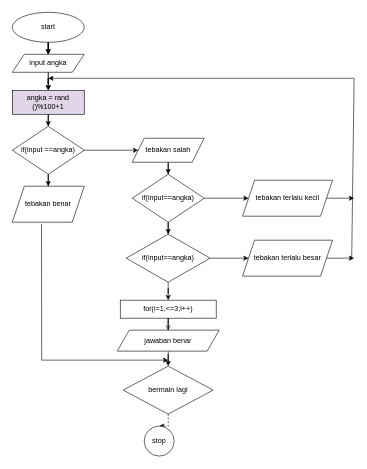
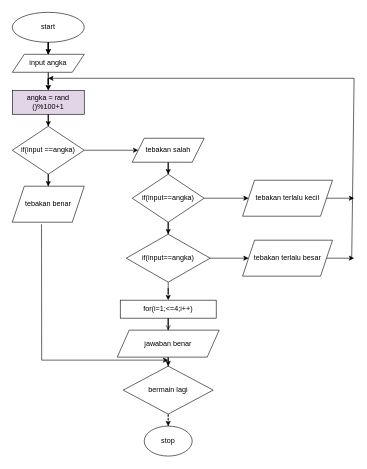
  <mxCell id="0" />
  <mxCell id="1" parent="0" />
  <mxCell id="2" value="" style="edgeStyle=orthogonalEdgeStyle;rounded=0;orthogonalLoop=1;jettySize=auto;html=1;" parent="1" source="4" target="34" edge="1"><mxGeometry relative="1" as="geometry" /></mxCell>
  <mxCell id="3" value="" style="edgeStyle=orthogonalEdgeStyle;rounded=0;orthogonalLoop=1;jettySize=auto;html=1;" parent="1" source="34" target="7" edge="1"><mxGeometry relative="1" as="geometry" /></mxCell>
  <mxCell id="4" value="start" style="ellipse;whiteSpace=wrap;html=1;" parent="1" vertex="1"><mxGeometry x="20" y="20" width="120" height="50" as="geometry" /></mxCell>
  <mxCell id="5" value="" style="edgeStyle=orthogonalEdgeStyle;rounded=0;orthogonalLoop=1;jettySize=auto;html=1;" parent="1" source="34" target="7" edge="1"><mxGeometry relative="1" as="geometry" /></mxCell>
  <mxCell id="6" value="" style="edgeStyle=orthogonalEdgeStyle;rounded=0;orthogonalLoop=1;jettySize=auto;html=1;" parent="1" source="7" target="10" edge="1"><mxGeometry relative="1" as="geometry" /></mxCell>
  <mxCell id="7" value="angka = rand ()%100+1" style="whiteSpace=wrap;html=1;fillColor=#e1d5e7;" parent="1" vertex="1"><mxGeometry x="20" y="150" width="120" height="40" as="geometry" /></mxCell>
  <mxCell id="8" value="" style="edgeStyle=orthogonalEdgeStyle;rounded=0;orthogonalLoop=1;jettySize=auto;html=1;" parent="1" source="10" target="11" edge="1"><mxGeometry relative="1" as="geometry" /></mxCell>
  <mxCell id="9" value="" style="edgeStyle=orthogonalEdgeStyle;rounded=0;orthogonalLoop=1;jettySize=auto;html=1;" parent="1" source="10" target="13" edge="1"><mxGeometry relative="1" as="geometry" /></mxCell>
  <mxCell id="10" value="if(input ==angka)" style="rhombus;whiteSpace=wrap;html=1;" parent="1" vertex="1"><mxGeometry x="20" y="210" width="120" height="80" as="geometry" /></mxCell>
  <mxCell id="11" value="tebakan benar" style="shape=parallelogram;perimeter=parallelogramPerimeter;whiteSpace=wrap;html=1;fixedSize=1;" parent="1" vertex="1"><mxGeometry x="20" y="310" width="120" height="60" as="geometry" /></mxCell>
  <mxCell id="12" value="" style="edgeStyle=orthogonalEdgeStyle;rounded=0;orthogonalLoop=1;jettySize=auto;html=1;" parent="1" source="13" target="16" edge="1"><mxGeometry relative="1" as="geometry" /></mxCell>
  <mxCell id="13" value="tebakan salah" style="shape=parallelogram;perimeter=parallelogramPerimeter;whiteSpace=wrap;html=1;fixedSize=1;" parent="1" vertex="1"><mxGeometry x="220" y="230" width="120" height="40" as="geometry" /></mxCell>
  <mxCell id="14" value="" style="edgeStyle=orthogonalEdgeStyle;rounded=0;orthogonalLoop=1;jettySize=auto;html=1;" parent="1" source="16" target="19" edge="1"><mxGeometry relative="1" as="geometry" /></mxCell>
  <mxCell id="15" value="" style="edgeStyle=orthogonalEdgeStyle;rounded=0;orthogonalLoop=1;jettySize=auto;html=1;" parent="1" source="16" target="27" edge="1"><mxGeometry relative="1" as="geometry" /></mxCell>
  <mxCell id="16" value="if(input==angka)" style="rhombus;whiteSpace=wrap;html=1;" parent="1" vertex="1"><mxGeometry x="220" y="290" width="120" height="80" as="geometry" /></mxCell>
  <mxCell id="17" value="" style="edgeStyle=orthogonalEdgeStyle;rounded=0;orthogonalLoop=1;jettySize=auto;html=1;" parent="1" source="19" target="21" edge="1"><mxGeometry relative="1" as="geometry" /></mxCell>
  <mxCell id="18" value="" style="edgeStyle=orthogonalEdgeStyle;rounded=0;orthogonalLoop=1;jettySize=auto;html=1;" parent="1" source="19" target="28" edge="1"><mxGeometry relative="1" as="geometry" /></mxCell>
  <mxCell id="19" value="if(input==angka)" style="rhombus;whiteSpace=wrap;html=1;" parent="1" vertex="1"><mxGeometry x="210" y="390" width="140" height="80" as="geometry" /></mxCell>
  <mxCell id="20" value="" style="edgeStyle=orthogonalEdgeStyle;rounded=0;orthogonalLoop=1;jettySize=auto;html=1;endArrow=open;" parent="1" source="21" target="23" edge="1"><mxGeometry relative="1" as="geometry" /></mxCell>
- <mxCell id="21" value="for(i=1;&amp;lt;=3;i++)" style="whiteSpace=wrap;html=1;" parent="1" vertex="1"><mxGeometry x="200" y="500" width="160" height="30" as="geometry" /></mxCell>
+ <mxCell id="21" value="for(i=1;&amp;lt;=4;i++)" style="whiteSpace=wrap;html=1;" parent="1" vertex="1"><mxGeometry x="200" y="500" width="160" height="30" as="geometry" /></mxCell>
  <mxCell id="22" value="" style="edgeStyle=orthogonalEdgeStyle;rounded=0;orthogonalLoop=1;jettySize=auto;html=1;" parent="1" source="23" target="25" edge="1"><mxGeometry relative="1" as="geometry" /></mxCell>
- <mxCell id="23" value="jawaban benar" style="shape=parallelogram;perimeter=parallelogramPerimeter;whiteSpace=wrap;html=1;fixedSize=1;" parent="1" vertex="1"><mxGeometry x="195" y="550" width="170" height="35" as="geometry" /></mxCell>
+ <mxCell id="23" value="jawaban benar" style="shape=parallelogram;perimeter=parallelogramPerimeter;whiteSpace=wrap;html=1;fixedSize=1;" parent="1" vertex="1"><mxGeometry x="195" y="550" width="170" height="45" as="geometry" /></mxCell>
  <mxCell id="24" value="" style="edgeStyle=orthogonalEdgeStyle;rounded=0;orthogonalLoop=1;jettySize=auto;html=1;dashed=1;" parent="1" source="25" target="26" edge="1"><mxGeometry relative="1" as="geometry" /></mxCell>
  <mxCell id="25" value="bermain lagi" style="rhombus;whiteSpace=wrap;html=1;" parent="1" vertex="1"><mxGeometry x="205" y="610" width="150" height="80" as="geometry" /></mxCell>
- <mxCell id="26" value="stop" style="ellipse;whiteSpace=wrap;html=1;" parent="1" vertex="1"><mxGeometry x="240" y="710" width="50" height="50" as="geometry" /></mxCell>
+ <mxCell id="26" value="stop" style="ellipse;whiteSpace=wrap;html=1;" parent="1" vertex="1"><mxGeometry x="240" y="710" width="80" height="50" as="geometry" /></mxCell>
  <mxCell id="27" value="tebakan terlalu kecil" style="shape=parallelogram;perimeter=parallelogramPerimeter;whiteSpace=wrap;html=1;fixedSize=1;" parent="1" vertex="1"><mxGeometry x="404" y="300" width="150" height="60" as="geometry" /></mxCell>
  <mxCell id="28" value="tebakan terlalu besar" style="shape=parallelogram;perimeter=parallelogramPerimeter;whiteSpace=wrap;html=1;fixedSize=1;" parent="1" vertex="1"><mxGeometry x="404" y="400" width="150" height="60" as="geometry" /></mxCell>
  <mxCell id="29" value="" style="endArrow=classic;html=1;rounded=0;exitX=0.406;exitY=1.056;exitDx=0;exitDy=0;exitPerimeter=0;" parent="1" source="11" edge="1"><mxGeometry width="50" height="50" relative="1" as="geometry"><mxPoint x="40" y="645" as="sourcePoint" /><mxPoint x="280" y="600" as="targetPoint" /><Array as="points"><mxPoint x="69" y="600" /></Array></mxGeometry></mxCell>
  <mxCell id="30" value="" style="endArrow=classic;html=1;rounded=0;" parent="1" edge="1"><mxGeometry width="50" height="50" relative="1" as="geometry"><mxPoint x="586" y="430" as="sourcePoint" /><mxPoint x="80" y="130" as="targetPoint" /><Array as="points"><mxPoint x="586" y="430" /><mxPoint x="590" y="130" /></Array></mxGeometry></mxCell>
  <mxCell id="31" value="" style="endArrow=classic;html=1;rounded=0;exitX=1;exitY=0.5;exitDx=0;exitDy=0;" parent="1" source="27" edge="1"><mxGeometry width="50" height="50" relative="1" as="geometry"><mxPoint x="370" y="280" as="sourcePoint" /><mxPoint x="590" y="330" as="targetPoint" /></mxGeometry></mxCell>
  <mxCell id="32" value="" style="endArrow=classic;html=1;rounded=0;exitX=1;exitY=0.5;exitDx=0;exitDy=0;" parent="1" source="28" edge="1"><mxGeometry width="50" height="50" relative="1" as="geometry"><mxPoint x="370" y="280" as="sourcePoint" /><mxPoint x="590" y="430" as="targetPoint" /></mxGeometry></mxCell>
  <mxCell id="33" value="" style="edgeStyle=orthogonalEdgeStyle;rounded=0;orthogonalLoop=1;jettySize=auto;html=1;" parent="1" source="4" target="34" edge="1"><mxGeometry relative="1" as="geometry"><mxPoint x="80" y="70" as="sourcePoint" /><mxPoint x="80" y="150" as="targetPoint" /></mxGeometry></mxCell>
  <mxCell id="34" value="input angka" style="shape=parallelogram;perimeter=parallelogramPerimeter;whiteSpace=wrap;html=1;fixedSize=1;" parent="1" vertex="1"><mxGeometry x="20" y="90" width="120" height="30" as="geometry" /></mxCell>
